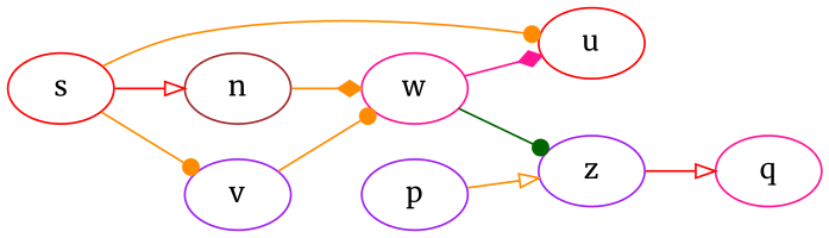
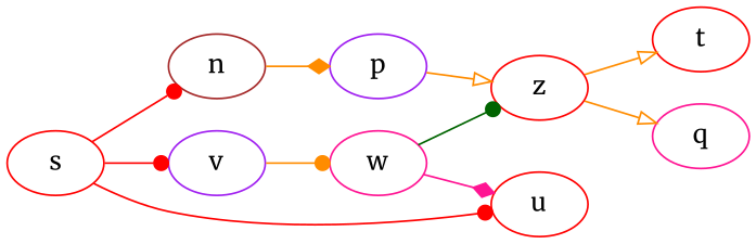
  digraph {
    fontname=Merriweather
    rankdir=LR
    node [color=red fontname=Merriweather]
    edge [arrowhead=dot color=darkorange fontname=Merriweather]
    n [color=brown]
    s
    u
    v [color=purple]
    w [color=deeppink]
-   z [color=purple]
+   z
+   t
    q [color=deeppink]
    p [color=purple]
-   n -> w [arrowhead=diamond]
-   s -> n [arrowhead=onormal color=red]
-   s -> u
-   s -> v
+   n -> p [arrowhead=diamond]
+   s -> n [color=red]
+   s -> u [color=red]
+   s -> v [color=red]
    v -> w
    w -> u [arrowhead=diamond color=deeppink]
    w -> z [color=darkgreen]
-   z -> q [arrowhead=onormal color=red]
+   z -> t [arrowhead=onormal]
+   z -> q [arrowhead=onormal]
    p -> z [arrowhead=onormal]
  }
